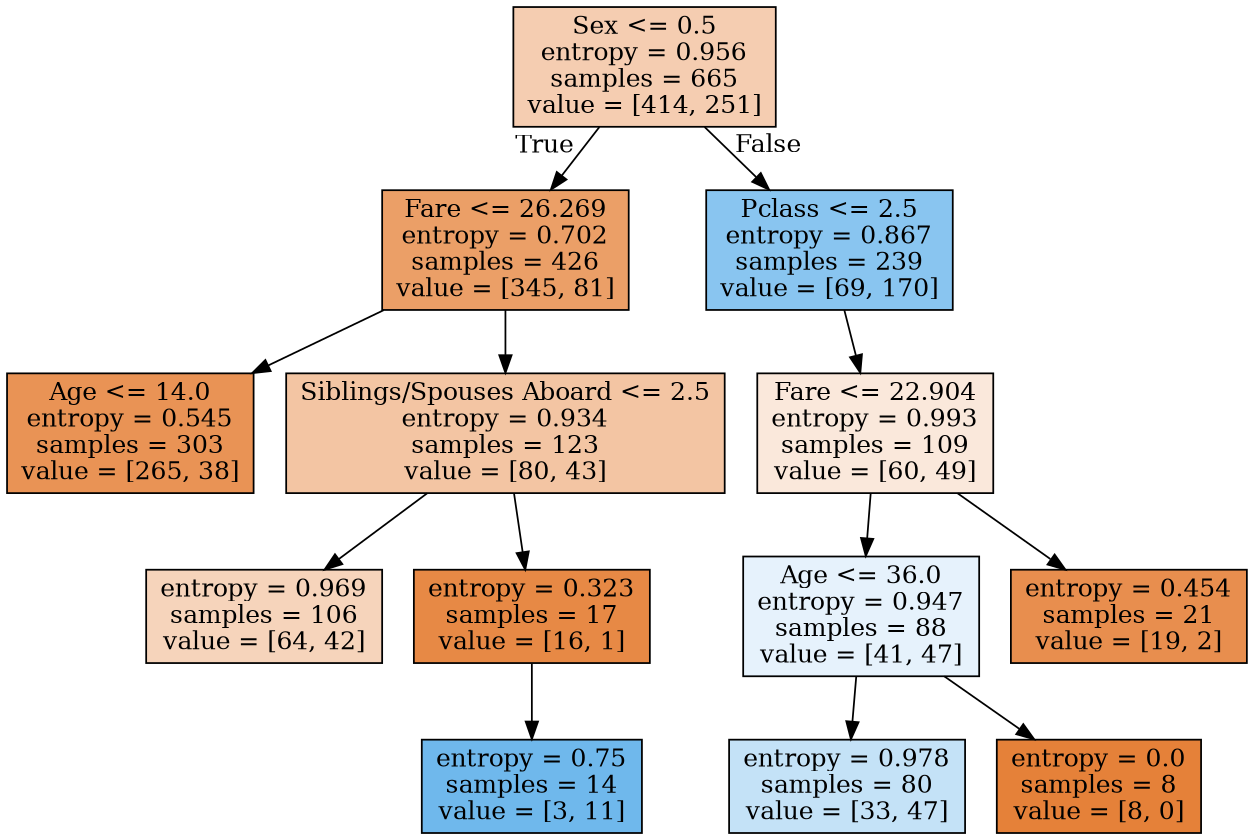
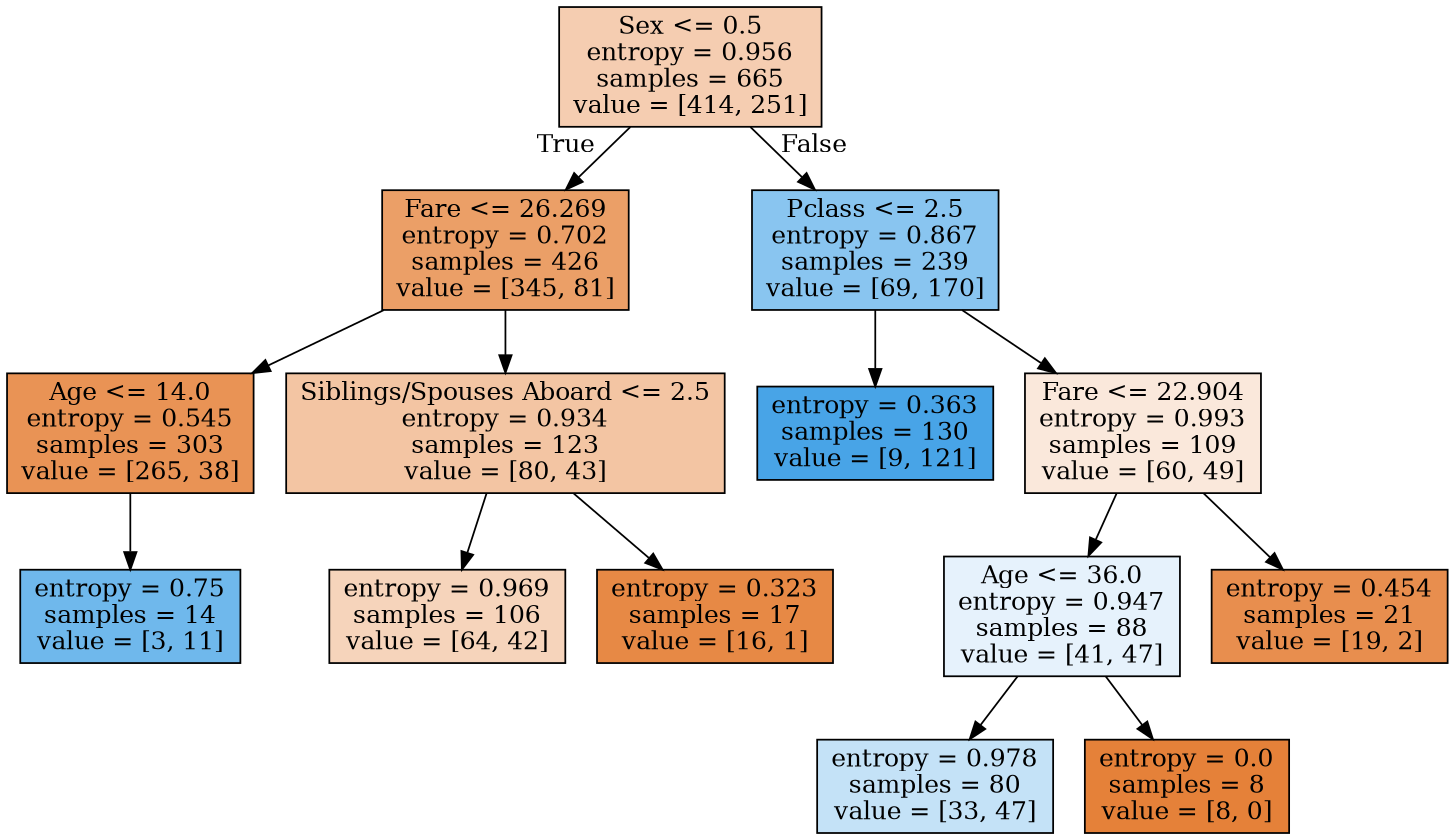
  digraph {
    node [color=black shape=box style=filled]
    n1 [fillcolor="#f5cdb1" label="Sex <= 0.5\nentropy = 0.956\nsamples = 665\nvalue = [414, 251]"]
    n2 [fillcolor="#eb9f67" label="Fare <= 26.269\nentropy = 0.702\nsamples = 426\nvalue = [345, 81]"]
    n3 [fillcolor="#89c5f0" label="Pclass <= 2.5\nentropy = 0.867\nsamples = 239\nvalue = [69, 170]"]
    n4 [fillcolor="#e99355" label="Age <= 14.0\nentropy = 0.545\nsamples = 303\nvalue = [265, 38]"]
    n5 [fillcolor="#f3c5a3" label="Siblings/Spouses Aboard <= 2.5\nentropy = 0.934\nsamples = 123\nvalue = [80, 43]"]
+   n6 [fillcolor="#48a4e7" label="entropy = 0.363\nsamples = 130\nvalue = [9, 121]"]
    n7 [fillcolor="#fae8db" label="Fare <= 22.904\nentropy = 0.993\nsamples = 109\nvalue = [60, 49]"]
    n8 [fillcolor="#6fb8ec" label="entropy = 0.75\nsamples = 14\nvalue = [3, 11]"]
    n9 [fillcolor="#f6d4bb" label="entropy = 0.969\nsamples = 106\nvalue = [64, 42]"]
    n10 [fillcolor="#e78945" label="entropy = 0.323\nsamples = 17\nvalue = [16, 1]"]
    n11 [fillcolor="#e6f2fc" label="Age <= 36.0\nentropy = 0.947\nsamples = 88\nvalue = [41, 47]"]
    n12 [fillcolor="#e88e4e" label="entropy = 0.454\nsamples = 21\nvalue = [19, 2]"]
    n13 [fillcolor="#c4e2f7" label="entropy = 0.978\nsamples = 80\nvalue = [33, 47]"]
    n14 [fillcolor="#e58139" label="entropy = 0.0\nsamples = 8\nvalue = [8, 0]"]
    n1 -> n2 [headlabel=True labelangle=45 labeldistance=2.5]
    n1 -> n3 [headlabel=False labelangle=-45 labeldistance=2.5]
    n2 -> n4
    n2 -> n5
+   n3 -> n6
    n3 -> n7
-   n10 -> n8
+   n4 -> n8
    n5 -> n9
    n5 -> n10
    n7 -> n11
    n7 -> n12
    n11 -> n13
    n11 -> n14
  }
